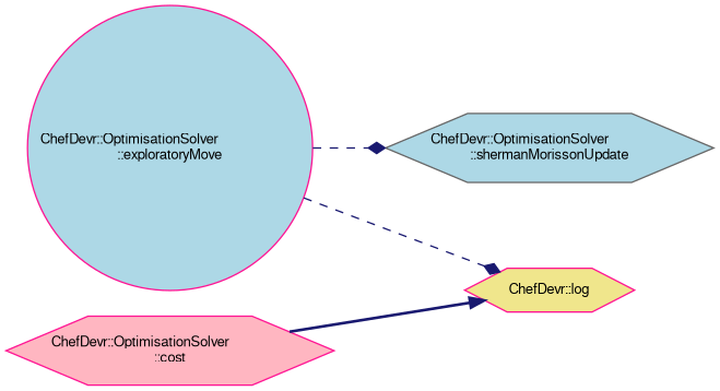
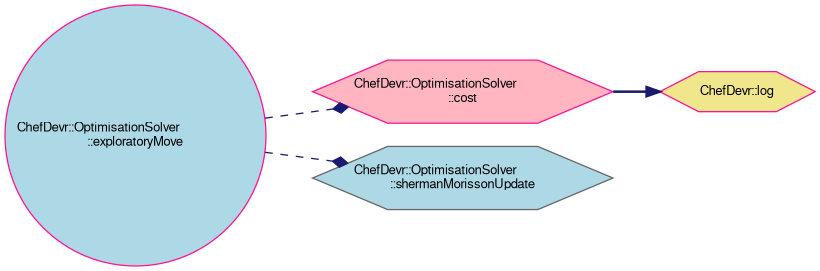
  digraph {
    rankdir=LR
    node [color=deeppink fillcolor=lightblue fontname=FreeSans fontsize=10 shape=hexagon style=filled]
    edge [arrowhead=diamond color=midnightblue fontname=FreeSans fontsize=10 labelfontname=FreeSans labelfontsize=10 style=dashed]
    n1 [fontcolor=black height=0.2 label="ChefDevr::OptimisationSolver\l::exploratoryMove" shape=circle width=0.4]
    n2 [fillcolor=lightpink height=0.2 label="ChefDevr::OptimisationSolver\l::cost" width=0.4]
    n3 [color=gray40 height=0.2 label="ChefDevr::OptimisationSolver\l::shermanMorissonUpdate" width=0.4]
    n4 [fillcolor=khaki height=0.2 label="ChefDevr::log" width=0.4]
-   n1 -> n4
+   n1 -> n2
    n1 -> n3
    n2 -> n4 [arrowhead=normal style=bold]
  }
